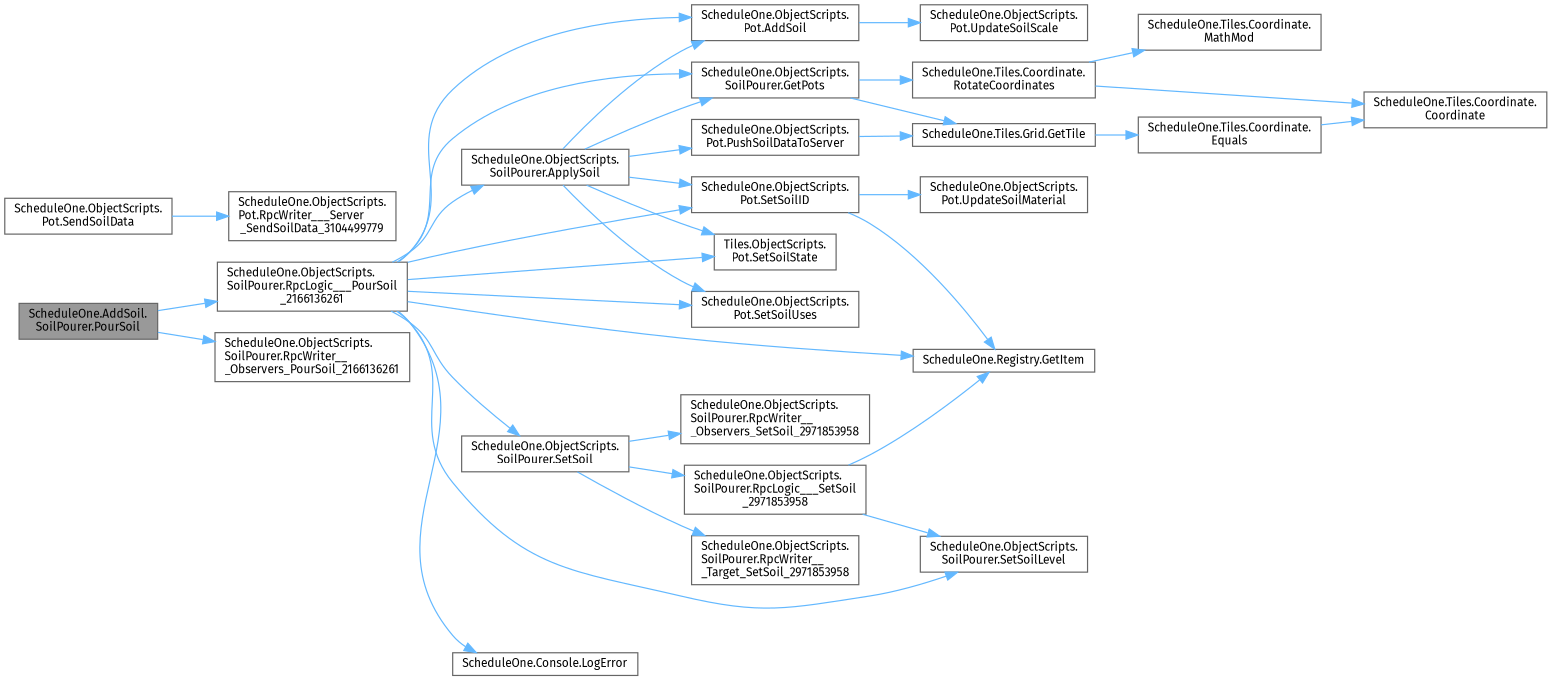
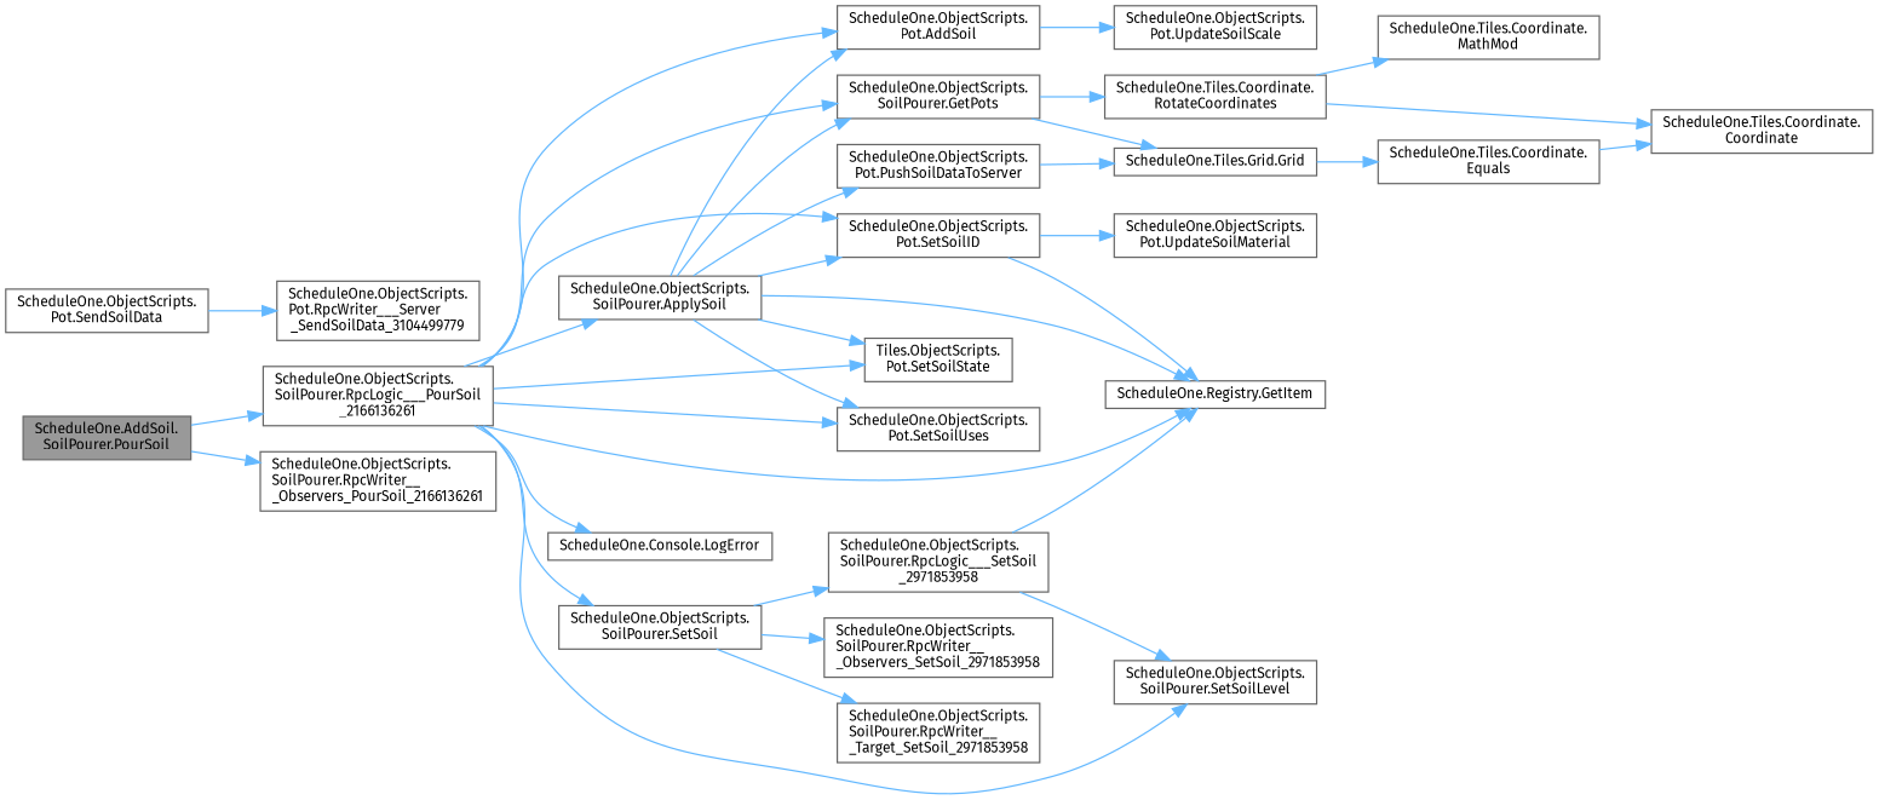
  digraph {
    fontname="Fira Sans"
    rankdir=LR
    node [color=grey40 fillcolor=white fontname="Fira Sans" fontsize=10 shape=box style=filled]
    edge [color=steelblue1 fontname="Fira Sans" fontsize=10 labelfontname=Helvetica labelfontsize=10 style=solid]
    n1 [color=gray40 fillcolor=grey60 fontcolor=black height=0.2 label="ScheduleOne.AddSoil.\lSoilPourer.PourSoil" width=0.4]
    n2 [height=0.2 label="ScheduleOne.ObjectScripts.\lSoilPourer.RpcLogic___PourSoil\l_2166136261" width=0.4]
    n3 [height=0.2 label="ScheduleOne.ObjectScripts.\lSoilPourer.RpcWriter__\l_Observers_PourSoil_2166136261" width=0.4]
    n4 [height=0.2 label="ScheduleOne.ObjectScripts.\lPot.AddSoil" width=0.4]
    n5 [height=0.2 label="ScheduleOne.ObjectScripts.\lSoilPourer.ApplySoil" width=0.4]
    n6 [height=0.2 label="ScheduleOne.Registry.GetItem" width=0.4]
    n7 [height=0.2 label="ScheduleOne.ObjectScripts.\lSoilPourer.GetPots" width=0.4]
    n8 [height=0.2 label="ScheduleOne.ObjectScripts.\lPot.SetSoilID" width=0.4]
    n9 [height=0.2 label="Tiles.ObjectScripts.\lPot.SetSoilState" width=0.4]
    n10 [height=0.2 label="ScheduleOne.ObjectScripts.\lPot.SetSoilUses" width=0.4]
    n11 [height=0.2 label="ScheduleOne.Console.LogError" width=0.4]
    n12 [height=0.2 label="ScheduleOne.ObjectScripts.\lSoilPourer.SetSoil" width=0.4]
    n13 [height=0.2 label="ScheduleOne.ObjectScripts.\lSoilPourer.SetSoilLevel" width=0.4]
    n14 [height=0.2 label="ScheduleOne.ObjectScripts.\lPot.UpdateSoilScale" width=0.4]
    n15 [height=0.2 label="ScheduleOne.ObjectScripts.\lPot.PushSoilDataToServer" width=0.4]
-   n16 [height=0.2 label="ScheduleOne.Tiles.Grid.GetTile" width=0.4]
+   n16 [height=0.2 label="ScheduleOne.Tiles.Grid.Grid" width=0.4]
    n17 [height=0.2 label="ScheduleOne.Tiles.Coordinate.\lRotateCoordinates" width=0.4]
    n18 [height=0.2 label="ScheduleOne.ObjectScripts.\lPot.UpdateSoilMaterial" width=0.4]
    n19 [height=0.2 label="ScheduleOne.ObjectScripts.\lSoilPourer.RpcLogic___SetSoil\l_2971853958" width=0.4]
    n20 [height=0.2 label="ScheduleOne.ObjectScripts.\lSoilPourer.RpcWriter__\l_Observers_SetSoil_2971853958" width=0.4]
    n21 [height=0.2 label="ScheduleOne.ObjectScripts.\lSoilPourer.RpcWriter__\l_Target_SetSoil_2971853958" width=0.4]
    n22 [height=0.2 label="ScheduleOne.Tiles.Coordinate.\lEquals" width=0.4]
    n23 [height=0.2 label="ScheduleOne.Tiles.Coordinate.\lCoordinate" width=0.4]
    n24 [height=0.2 label="ScheduleOne.Tiles.Coordinate.\lMathMod" width=0.4]
    n25 [height=0.2 label="ScheduleOne.ObjectScripts.\lPot.SendSoilData" width=0.4]
    n26 [height=0.2 label="ScheduleOne.ObjectScripts.\lPot.RpcWriter___Server\l_SendSoilData_3104499779" width=0.4]
    n1 -> n2
    n1 -> n3
    n2 -> n4
    n2 -> n5
    n2 -> n6
    n2 -> n7
    n2 -> n8
    n2 -> n9
    n2 -> n10
    n2 -> n11
    n2 -> n12
    n2 -> n13
    n4 -> n14
    n5 -> n4
+   n5 -> n6
    n5 -> n7
    n5 -> n8
    n5 -> n9
    n5 -> n10
    n5 -> n15
    n7 -> n16
    n7 -> n17
    n8 -> n6
    n8 -> n18
    n12 -> n19
    n12 -> n20
    n12 -> n21
    n15 -> n16
    n16 -> n22
    n17 -> n23
    n17 -> n24
    n19 -> n6
    n19 -> n13
    n22 -> n23
    n25 -> n26
  }
